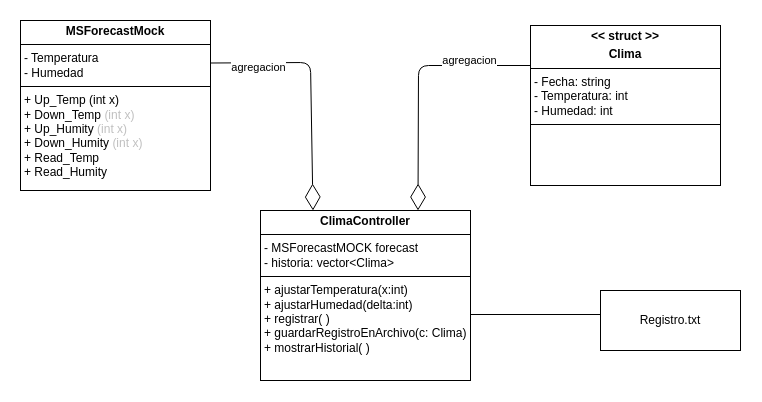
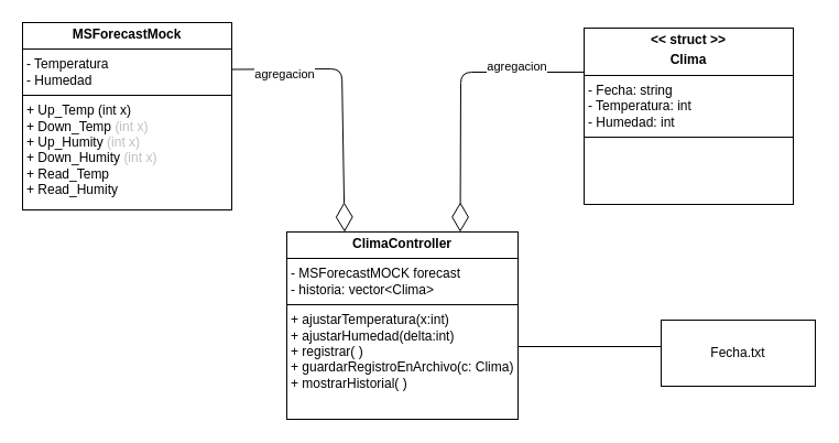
  <mxCell id="0" />
  <mxCell id="1" parent="0" />
  <mxCell id="2" value="&lt;p style=&quot;margin:0px;margin-top:4px;text-align:center;&quot;&gt;&lt;b&gt;MSForecastMock&lt;/b&gt;&lt;/p&gt;&lt;hr size=&quot;1&quot; style=&quot;border-style:solid;&quot;&gt;&lt;p style=&quot;margin:0px;margin-left:4px;&quot;&gt;- Temperatura&lt;br&gt;- Humedad&lt;/p&gt;&lt;hr size=&quot;1&quot; style=&quot;border-style:solid;&quot;&gt;&lt;p style=&quot;margin:0px;margin-left:4px;&quot;&gt;+ Up_Temp (int x)&lt;br&gt;+ Down_Temp&amp;nbsp;&lt;span style=&quot;color: rgb(192, 192, 192); background-color: transparent;&quot;&gt;(int x)&lt;/span&gt;&lt;/p&gt;&lt;p style=&quot;margin:0px;margin-left:4px;&quot;&gt;+ Up_Humity&lt;span style=&quot;color: rgb(192, 192, 192); background-color: transparent;&quot;&gt;&amp;nbsp;&lt;/span&gt;&lt;span style=&quot;color: rgb(192, 192, 192); background-color: transparent;&quot;&gt;(int x)&lt;/span&gt;&lt;/p&gt;&lt;p style=&quot;margin:0px;margin-left:4px;&quot;&gt;+ Down_Humity&lt;span style=&quot;color: rgb(192, 192, 192); background-color: transparent;&quot;&gt;&amp;nbsp;&lt;/span&gt;&lt;span style=&quot;color: rgb(192, 192, 192); background-color: transparent;&quot;&gt;(int x)&lt;/span&gt;&lt;/p&gt;&lt;p style=&quot;margin:0px;margin-left:4px;&quot;&gt;+ Read_Temp&lt;span style=&quot;color: rgb(192, 192, 192); background-color: transparent;&quot;&gt;&amp;nbsp;&lt;/span&gt;&lt;/p&gt;&lt;p style=&quot;margin:0px;margin-left:4px;&quot;&gt;+ Read_Humity&lt;/p&gt;" style="verticalAlign=top;align=left;overflow=fill;html=1;whiteSpace=wrap;" parent="1" vertex="1"><mxGeometry x="20" y="20" width="190" height="170" as="geometry" /></mxCell>
  <mxCell id="3" value="&lt;p style=&quot;margin:0px;margin-top:4px;text-align:center;&quot;&gt;&lt;b&gt;&amp;lt;&amp;lt; struct &amp;gt;&amp;gt;&lt;/b&gt;&lt;/p&gt;&lt;p style=&quot;margin:0px;margin-top:4px;text-align:center;&quot;&gt;&lt;b&gt;Clima&lt;/b&gt;&lt;/p&gt;&lt;hr size=&quot;1&quot; style=&quot;border-style:solid;&quot;&gt;&lt;p style=&quot;margin:0px;margin-left:4px;&quot;&gt;- Fecha: string&lt;/p&gt;&lt;p style=&quot;margin:0px;margin-left:4px;&quot;&gt;- Temperatura: int&lt;br&gt;- Humedad: int&lt;/p&gt;&lt;hr size=&quot;1&quot; style=&quot;border-style:solid;&quot;&gt;&lt;p style=&quot;margin:0px;margin-left:4px;&quot;&gt;&lt;br&gt;&amp;nbsp;&lt;/p&gt;&lt;p style=&quot;margin:0px;margin-left:4px;&quot;&gt;&lt;br&gt;&lt;/p&gt;" style="verticalAlign=top;align=left;overflow=fill;html=1;whiteSpace=wrap;" parent="1" vertex="1"><mxGeometry x="530" y="25" width="190" height="160" as="geometry" /></mxCell>
  <mxCell id="4" value="&lt;p style=&quot;margin:0px;margin-top:4px;text-align:center;&quot;&gt;&lt;b&gt;ClimaController&lt;/b&gt;&lt;/p&gt;&lt;hr size=&quot;1&quot; style=&quot;border-style:solid;&quot;&gt;&lt;p style=&quot;margin:0px;margin-left:4px;&quot;&gt;- MSForecastMOCK forecast&lt;br&gt;- historia: vector&amp;lt;Clima&amp;gt;&lt;/p&gt;&lt;hr size=&quot;1&quot; style=&quot;border-style:solid;&quot;&gt;&lt;p style=&quot;margin:0px;margin-left:4px;&quot;&gt;+ ajustarTemperatura(x:int)&lt;br&gt;+ ajustarHumedad(delta:int)&lt;/p&gt;&lt;p style=&quot;margin:0px;margin-left:4px;&quot;&gt;+ registrar( )&lt;/p&gt;&lt;p style=&quot;margin:0px;margin-left:4px;&quot;&gt;+&amp;nbsp;guardarRegistroEnArchivo(c: Clima)&lt;/p&gt;&lt;p style=&quot;margin:0px;margin-left:4px;&quot;&gt;+ mostrarHistorial( )&lt;/p&gt;" style="verticalAlign=top;align=left;overflow=fill;html=1;whiteSpace=wrap;" parent="1" vertex="1"><mxGeometry x="260" y="210" width="210" height="170" as="geometry" /></mxCell>
  <mxCell id="5" value="" style="endArrow=diamondThin;endFill=0;endSize=24;html=1;exitX=1;exitY=0.25;exitDx=0;exitDy=0;entryX=0.25;entryY=0;entryDx=0;entryDy=0;" edge="1" parent="1" source="2" target="4"><mxGeometry width="160" relative="1" as="geometry"><mxPoint x="470" y="290" as="sourcePoint" /><mxPoint x="630" y="290" as="targetPoint" /><Array as="points"><mxPoint x="310" y="62" /></Array></mxGeometry></mxCell>
  <mxCell id="6" value="agregacion" style="edgeLabel;html=1;align=center;verticalAlign=middle;resizable=0;points=[];" vertex="1" connectable="0" parent="5"><mxGeometry x="-0.615" y="-4" relative="1" as="geometry"><mxPoint x="-1" as="offset" /></mxGeometry></mxCell>
  <mxCell id="7" value="" style="endArrow=diamondThin;endFill=0;endSize=24;html=1;exitX=0;exitY=0.25;exitDx=0;exitDy=0;entryX=0.75;entryY=0;entryDx=0;entryDy=0;" edge="1" parent="1" source="3" target="4"><mxGeometry width="160" relative="1" as="geometry"><mxPoint x="470" y="290" as="sourcePoint" /><mxPoint x="630" y="290" as="targetPoint" /><Array as="points"><mxPoint x="418" y="65" /></Array></mxGeometry></mxCell>
  <mxCell id="8" value="agregacion" style="edgeLabel;html=1;align=center;verticalAlign=middle;resizable=0;points=[];" vertex="1" connectable="0" parent="7"><mxGeometry x="-0.529" y="-6" relative="1" as="geometry"><mxPoint x="-1" as="offset" /></mxGeometry></mxCell>
- <mxCell id="9" value="Registro.txt" style="html=1;whiteSpace=wrap;" vertex="1" parent="1"><mxGeometry x="600" y="290" width="140" height="60" as="geometry" /></mxCell>
+ <mxCell id="9" value="Fecha.txt" style="html=1;whiteSpace=wrap;" vertex="1" parent="1"><mxGeometry x="600" y="290" width="140" height="60" as="geometry" /></mxCell>
  <mxCell id="10" value="" style="line;strokeWidth=1;fillColor=none;align=left;verticalAlign=middle;spacingTop=-1;spacingLeft=3;spacingRight=3;rotatable=0;labelPosition=right;points=[];portConstraint=eastwest;strokeColor=inherit;" vertex="1" parent="1"><mxGeometry x="470" y="310" width="130" height="8" as="geometry" /></mxCell>
